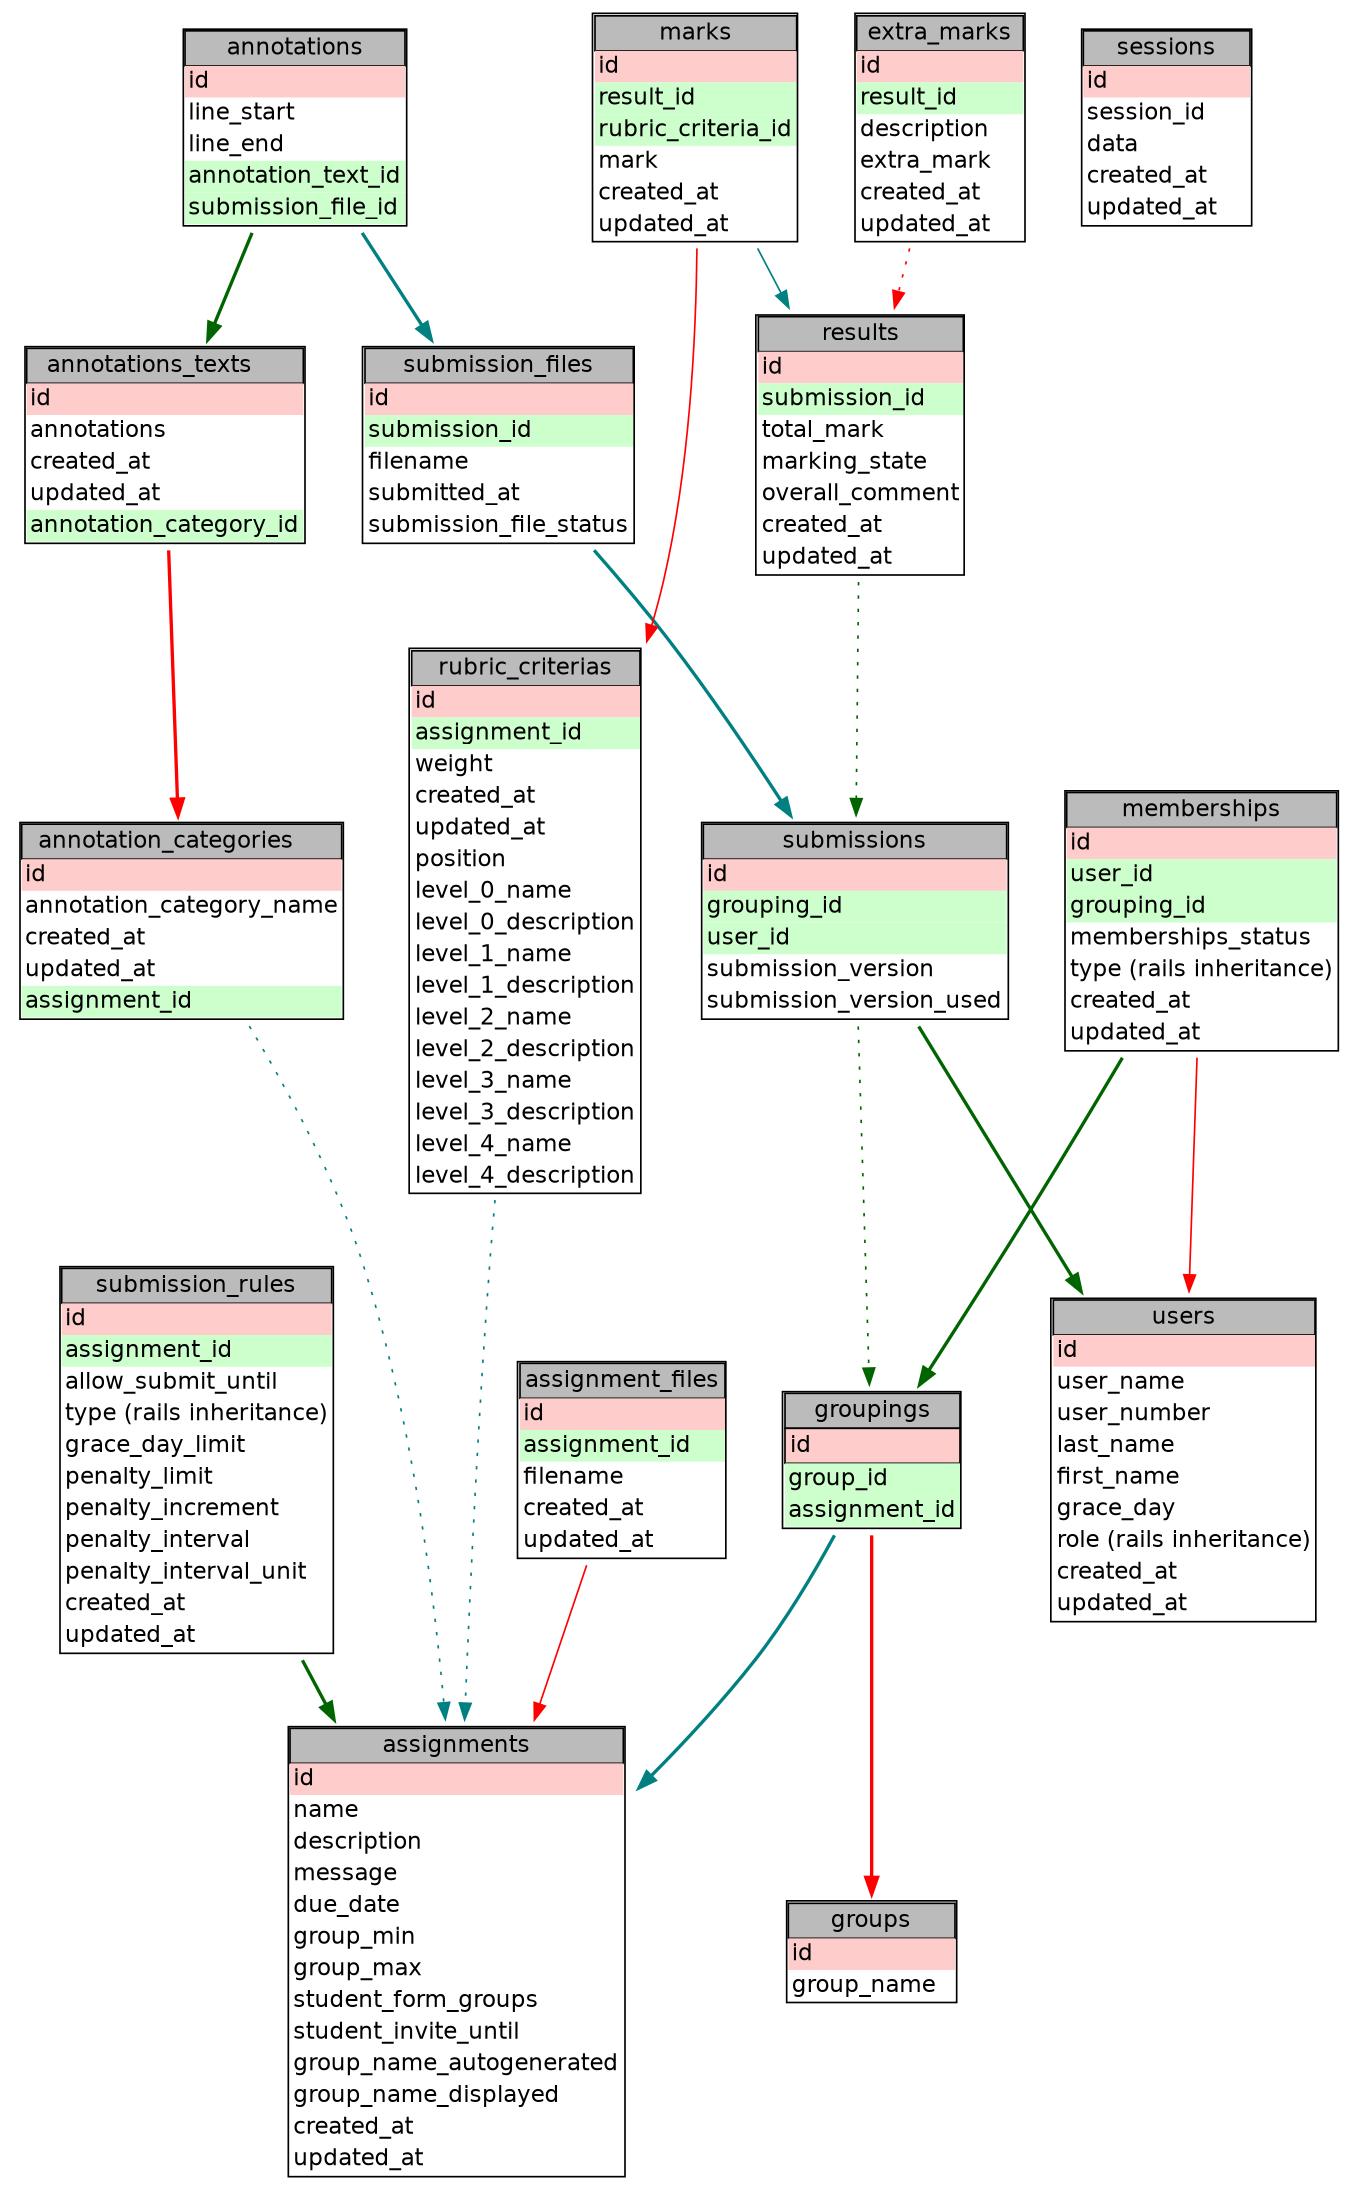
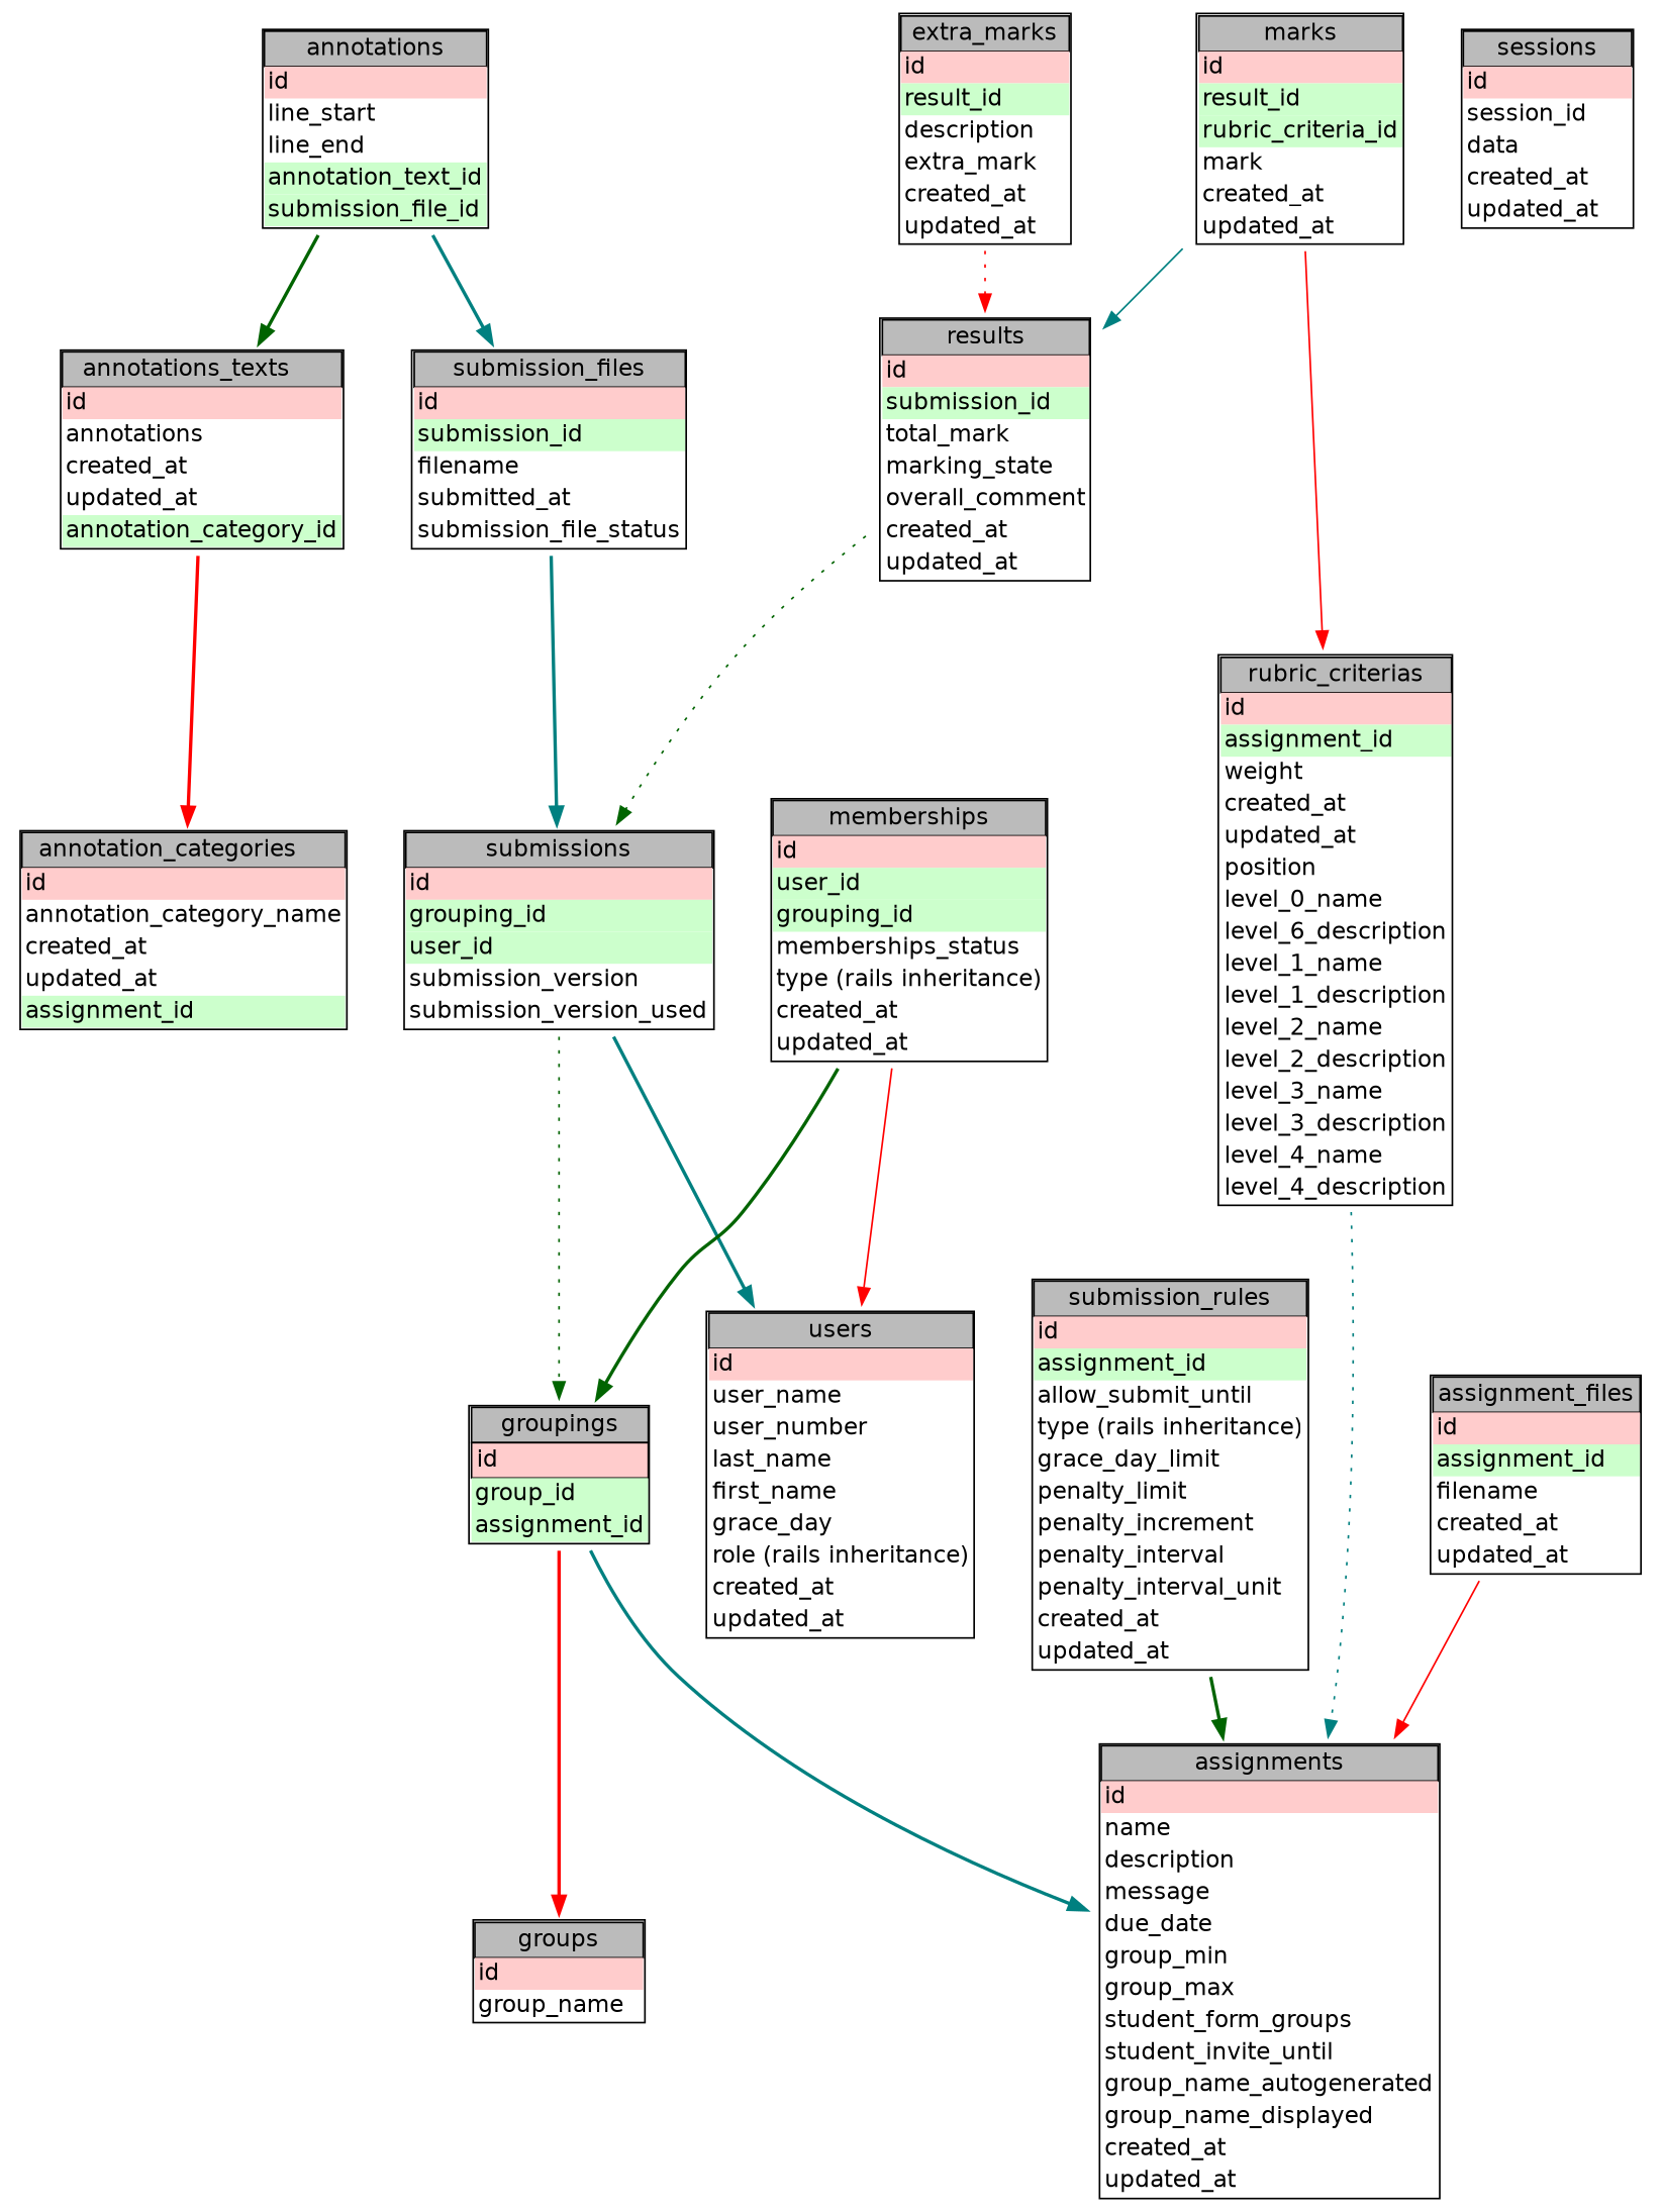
  digraph {
    fontname="DejaVu Sans"
    node [fontname="DejaVu Sans" shape=plaintext]
    edge [color=teal fontname="DejaVu Sans" style=bold]
    n1 [label=<<table border="1" cellborder="0"    cellspacing="0" width="100">    <tr><td border="1" bgcolor="#bbbbbb" width="100">annotation_categories    </td></tr>    <tr><td width="100" align="left" bgcolor="#ffcccc">id</td></tr>    <tr><td width="100" align="left">annotation_category_name</td></tr>    <tr><td width="100" align="left">created_at</td></tr>    <tr><td width="100" align="left">updated_at</td></tr>    <tr><td width="100" bgcolor="#ccffcc" align="left">assignment_id</td></tr>    </table>>]
    n2 [label=<<table border="1" cellborder="0"    cellspacing="0" width="100">    <tr><td border="1" bgcolor="#bbbbbb" width="100">assignments</td></tr>    <tr><td width="100" bgcolor="#ffcccc" align="left">id</td></tr>    <tr><td width="100" align="left">name</td></tr>    <tr><td width="100" align="left">description</td></tr>    <tr><td width="100" align="left">message</td></tr>    <tr><td width="100" align="left">due_date</td></tr>    <tr><td width="100" align="left">group_min</td></tr>    <tr><td width="100" align="left">group_max</td></tr>    <tr><td width="100" align="left">student_form_groups</td></tr>    <tr><td width="100" align="left">student_invite_until</td></tr>    <tr><td width="100" align="left">group_name_autogenerated</td></tr>    <tr><td width="100" align="left">group_name_displayed</td></tr>    <tr><td width="100" align="left">created_at</td></tr>    <tr><td width="100" align="left">updated_at</td></tr>    </table>>]
    n3 [label=<<table border="1" cellborder="0"    cellspacing="0" width="100">    <tr><td border="1" bgcolor="#bbbbbb" width="100">annotations_texts    </td></tr>    <tr><td width="100" bgcolor="#ffcccc" align="left">id</td></tr>    <tr><td width="100" align="left">annotations</td></tr>    <tr><td width="100" align="left">created_at</td></tr>    <tr><td width="100" align="left">updated_at</td></tr>    <tr><td width="100" bgcolor="#ccffcc" align="left">annotation_category_id</td></tr>    </table>>]
    n4 [label=<<table border="1" cellborder="0"    cellspacing="0" width="100">    <tr><td border="1" bgcolor="#bbbbbb" width="100">annotations</td></tr>    <tr><td width="100" bgcolor="#ffcccc" align="left">id</td></tr>    <tr><td width="100" align="left">line_start</td></tr>    <tr><td width="100" align="left">line_end</td></tr>    <tr><td width="100" bgcolor="#ccffcc" align="left">annotation_text_id</td></tr>    <tr><td width="100" bgcolor="#ccffcc" align="left">submission_file_id</td></tr>    </table>>]
    n5 [label=<<table border="1" cellborder="0"    cellspacing="0" width="100">    <tr><td border="1" bgcolor="#bbbbbb" width="100">submission_files</td></tr>    <tr><td width="100" bgcolor="#ffcccc" align="left">id</td></tr>    <tr><td width="100" bgcolor="#ccffcc" align="left">submission_id</td></tr>    <tr><td width="100" align="left">filename</td></tr>     <tr><td width="100" align="left">submitted_at</td></tr>    <tr><td width="100" align="left">submission_file_status</td></tr>    </table>>]
    n6 [label=<<table border="1" cellborder="0"    cellspacing="0" width="100">    <tr><td border="1" bgcolor="#bbbbbb" width="100">submissions</td></tr>    <tr><td width="100" bgcolor="#ffcccc" align="left">id</td></tr>    <tr><td width="100" bgcolor="#ccffcc" align="left">grouping_id</td></tr>    <tr><td width="100" bgcolor="#ccffcc" align="left">user_id</td></tr>    <tr><td width="100"  align="left">submission_version</td></tr>    <tr><td width="100"  align="left">submission_version_used</td></tr>    </table>>]
    n7 [label=<<table border="1" cellborder="0"    cellspacing="0" width="100">    <tr><td border="1" bgcolor="#bbbbbb" width="100">groupings</td></tr>    <tr><td border="1" bgcolor="#ffcccc" width="100" align="left">id</td></tr>    <tr><td width="100" bgcolor="#ccffcc" align="left">group_id</td></tr>    <tr><td width="100" align="left" bgcolor="#ccffcc">assignment_id</td></tr>    </table>>]
    n8 [label=<<table border="1" cellborder="0"    cellspacing="0" width="100">    <tr><td border="1" bgcolor="#bbbbbb" width="100">users</td></tr>    <tr><td width="100" bgcolor="#ffcccc" align="left">id</td></tr>    <tr><td width="100" align="left">user_name</td></tr>    <tr><td width="100" align="left">user_number</td></tr>    <tr><td width="100" align="left">last_name</td></tr>    <tr><td width="100" align="left">first_name</td></tr>    <tr><td width="100" align="left">grace_day</td></tr>    <tr><td width="100" align="left">role (rails inheritance)</td></tr>    <tr><td width="100" align="left">created_at</td></tr>    <tr><td width="100" align="left">updated_at</td></tr>    </table>>]
    n9 [label=<<table border="1" cellborder="0"    cellspacing="0" width="100">    <tr><td border="1" bgcolor="#bbbbbb" width="100">assignment_files</td></tr>    <tr><td width="100" bgcolor="#ffcccc" align="left">id</td></tr>    <tr><td width="100" bgcolor="#ccffcc" align="left">assignment_id</td></tr>    <tr><td width="100" align="left">filename</td></tr>    <tr><td width="100" align="left">created_at</td></tr>    <tr><td width="100" align="left">updated_at</td></tr>    </table>>]
    n10 [label=<<table border="1" cellborder="0"    cellspacing="0" width="100">    <tr><td border="1" bgcolor="#bbbbbb" width="100">extra_marks</td></tr>    <tr><td width="100" bgcolor="#ffcccc" align="left">id</td></tr>    <tr><td width="100" bgcolor="#ccffcc" align="left">result_id</td></tr>    <tr><td width="100" align="left">description</td></tr>    <tr><td width="100" align="left">extra_mark</td></tr>    <tr><td width="100" align="left">created_at</td></tr>    <tr><td width="100" align="left">updated_at</td></tr>    </table>>]
    n11 [label=<<table border="1" cellborder="0"    cellspacing="0" width="100">    <tr><td border="1" bgcolor="#bbbbbb" width="100">results</td></tr>    <tr><td width="100" bgcolor="#ffcccc" align="left">id</td></tr>    <tr><td width="100" bgcolor="#ccffcc" align="left">submission_id</td></tr>    <tr><td width="100" align="left">total_mark</td></tr>    <tr><td width="100" align="left">marking_state</td></tr>    <tr><td width="100" align="left">overall_comment</td></tr>    <tr><td width="100" align="left">created_at</td></tr>    <tr><td width="100" align="left">updated_at</td></tr>    </table>>]
    n12 [label=<<table border="1" cellborder="0"    cellspacing="0" width="100">    <tr><td border="1" bgcolor="#bbbbbb" width="100">groups</td></tr>    <tr><td width="100" bgcolor="#ffcccc" align="left">id</td></tr>     <tr><td width="100" align="left">group_name</td></tr>    </table>>]
    n13 [label=<<table border="1" cellborder="0"    cellspacing="0" width="100">    <tr><td border="1" bgcolor="#bbbbbb" width="100">memberships</td></tr>    <tr><td width="100" bgcolor="#ffcccc" align="left">id</td></tr>    <tr><td width="100" bgcolor="#ccffcc" align="left">user_id</td></tr>    <tr><td width="100" bgcolor="#ccffcc" align="left">grouping_id</td></tr>    <tr><td width="100" align="left">memberships_status</td></tr>    <tr><td width="100" align="left">type (rails inheritance)</td></tr>    <tr><td width="100" align="left">created_at</td></tr>    <tr><td width="100" align="left">updated_at</td></tr>    </table>>]
    n14 [label=<<table border="1" cellborder="0"    cellspacing="0" width="100">    <tr><td border="1" bgcolor="#bbbbbb" width="100">marks</td></tr>    <tr><td width="100" bgcolor="#ffcccc" align="left">id</td></tr>    <tr><td width="100" bgcolor="#ccffcc" align="left">result_id</td></tr>    <tr><td width="100" bgcolor="#ccffcc" align="left">rubric_criteria_id</td></tr>    <tr><td width="100" align="left">mark</td></tr>    <tr><td width="100" align="left">created_at</td></tr>    <tr><td width="100" align="left">updated_at</td></tr>    </table>>]
-   n15 [label=<<table border="1" cellborder="0"    cellspacing="0" width="100">    <tr><td border="1" bgcolor="#bbbbbb" width="100">rubric_criterias</td></tr>    <tr><td width="100" bgcolor="#ffcccc" align="left">id</td></tr>    <tr><td width="100" bgcolor="#ccffcc" align="left">assignment_id</td></tr>    <tr><td width="100" align="left">weight</td></tr>    <tr><td width="100" align="left">created_at</td></tr>    <tr><td width="100" align="left">updated_at</td></tr>    <tr><td width="100" align="left">position</td></tr>    <tr><td width="100" align="left">level_0_name</td></tr>    <tr><td width="100" align="left">level_0_description</td></tr>    <tr><td width="100" align="left">level_1_name</td></tr>    <tr><td width="100" align="left">level_1_description</td></tr>    <tr><td width="100" align="left">level_2_name</td></tr>    <tr><td width="100" align="left">level_2_description</td></tr>    <tr><td width="100" align="left">level_3_name</td></tr>    <tr><td width="100" align="left">level_3_description</td></tr>    <tr><td width="100" align="left">level_4_name</td></tr>    <tr><td width="100" align="left">level_4_description</td></tr>      </table>>]
+   n15 [label=<<table border="1" cellborder="0"    cellspacing="0" width="100">    <tr><td border="1" bgcolor="#bbbbbb" width="100">rubric_criterias</td></tr>    <tr><td width="100" bgcolor="#ffcccc" align="left">id</td></tr>    <tr><td width="100" bgcolor="#ccffcc" align="left">assignment_id</td></tr>    <tr><td width="100" align="left">weight</td></tr>    <tr><td width="100" align="left">created_at</td></tr>    <tr><td width="100" align="left">updated_at</td></tr>    <tr><td width="100" align="left">position</td></tr>    <tr><td width="100" align="left">level_0_name</td></tr>    <tr><td width="100" align="left">level_6_description</td></tr>    <tr><td width="100" align="left">level_1_name</td></tr>    <tr><td width="100" align="left">level_1_description</td></tr>    <tr><td width="100" align="left">level_2_name</td></tr>    <tr><td width="100" align="left">level_2_description</td></tr>    <tr><td width="100" align="left">level_3_name</td></tr>    <tr><td width="100" align="left">level_3_description</td></tr>    <tr><td width="100" align="left">level_4_name</td></tr>    <tr><td width="100" align="left">level_4_description</td></tr>      </table>>]
    n16 [label=<<table border="1" cellborder="0"    cellspacing="0" width="100">    <tr><td border="1" bgcolor="#bbbbbb" width="100">submission_rules</td></tr>    <tr><td width="100" bgcolor="#ffcccc" align="left">id</td></tr>    <tr><td width="100" bgcolor="#ccffcc" align="left">assignment_id</td></tr>    <tr><td width="100" align="left">allow_submit_until</td></tr>    <tr><td width="100" align="left">type (rails inheritance)</td></tr>    <tr><td width="100" align="left">grace_day_limit</td></tr>    <tr><td width="100" align="left">penalty_limit</td></tr>    <tr><td width="100" align="left">penalty_increment</td></tr>    <tr><td width="100" align="left">penalty_interval</td></tr>    <tr><td width="100" align="left">penalty_interval_unit</td></tr>    <tr><td width="100" align="left">created_at</td></tr>    <tr><td width="100" align="left">updated_at</td></tr>    </table>>]
    n17 [label=<<table border="1" cellborder="0"    cellspacing="0" width="100">    <tr><td border="1" bgcolor="#bbbbbb" width="100">sessions</td></tr>    <tr><td width="100" bgcolor="#ffcccc" align="left">id</td></tr>    <tr><td width="100" align="left">session_id</td></tr>    <tr><td width="100" align="left">data</td></tr>    <tr><td width="100" align="left">created_at</td></tr>    <tr><td width="100" align="left">updated_at</td></tr>    </table>>]
-   n1 -> n2 [style=dotted]
    n3 -> n1 [color=red]
    n4 -> n3 [color=darkgreen]
    n4 -> n5
    n5 -> n6
    n6 -> n7 [color=darkgreen style=dotted]
-   n6 -> n8 [color=darkgreen]
+   n6 -> n8
    n7 -> n2
    n7 -> n12 [color=red]
    n9 -> n2 [color=red style=solid]
    n10 -> n11 [color=red style=dotted]
    n11 -> n6 [color=darkgreen style=dotted]
    n13 -> n7 [color=darkgreen]
    n13 -> n8 [color=red style=solid]
    n14 -> n11 [style=solid]
    n14 -> n15 [color=red style=solid]
    n15 -> n2 [style=dotted]
    n16 -> n2 [color=darkgreen]
  }
